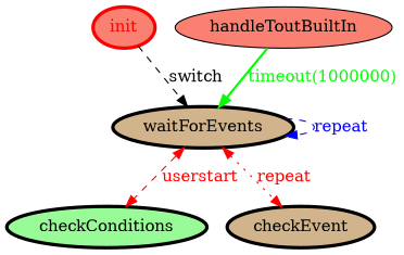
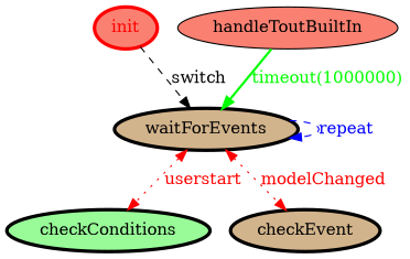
  digraph {
    rankdir=TB
    node [color=black fillcolor=salmon fontcolor=black penwidth=3 style=filled]
    edge [color=red fontcolor=red style=dashed]
    init [color=red fontcolor=red]
    waitForEvents [fillcolor=tan]
    checkConditions [fillcolor=palegreen]
    checkEvent [fillcolor=tan]
    handleToutBuiltIn [color="" fontcolor="" penwidth=""]
    init -> waitForEvents [color=black fontcolor=black label=switch]
    waitForEvents -> waitForEvents [color=blue fontcolor=blue label="repeat "]
-   waitForEvents -> checkConditions [dir=both label=userstart]
-   waitForEvents -> checkEvent [dir=both label="repeat " style=dotted]
+   waitForEvents -> checkConditions [dir=both label=userstart style=dotted]
+   waitForEvents -> checkEvent [dir=both label=modelChanged style=dotted]
    handleToutBuiltIn -> waitForEvents [color=green fontcolor=green label="timeout(1000000)" style=bold]
  }
